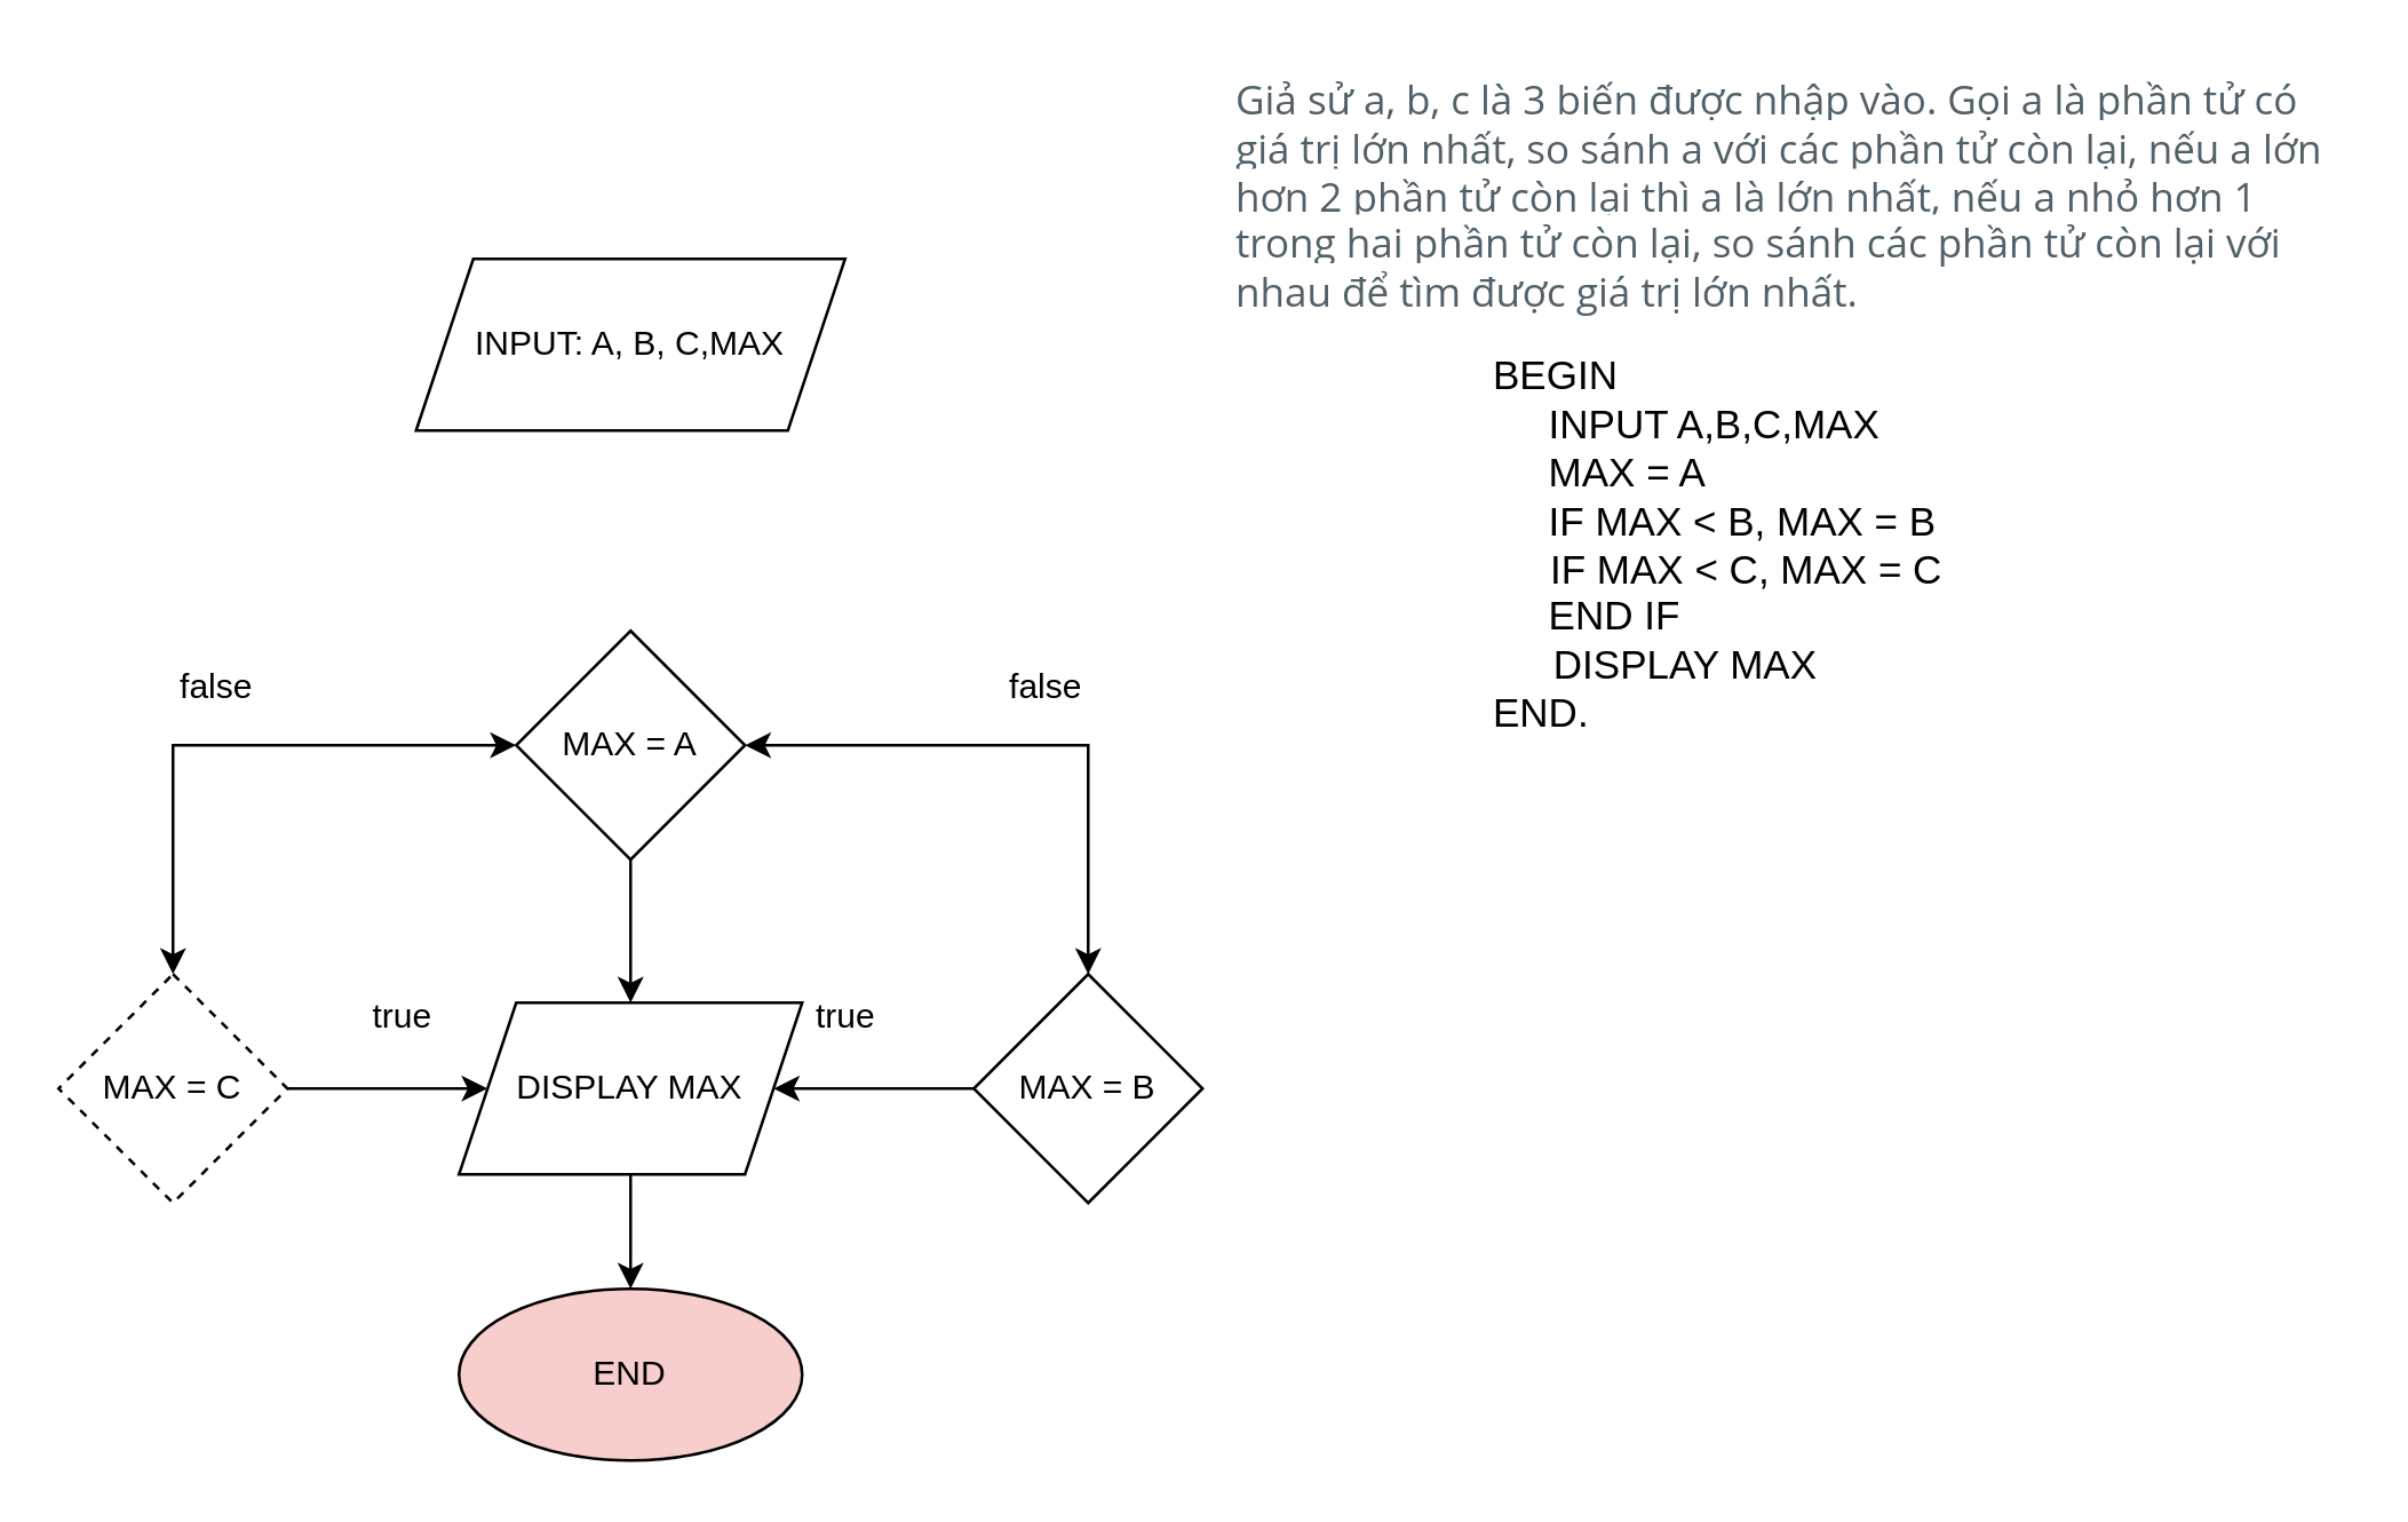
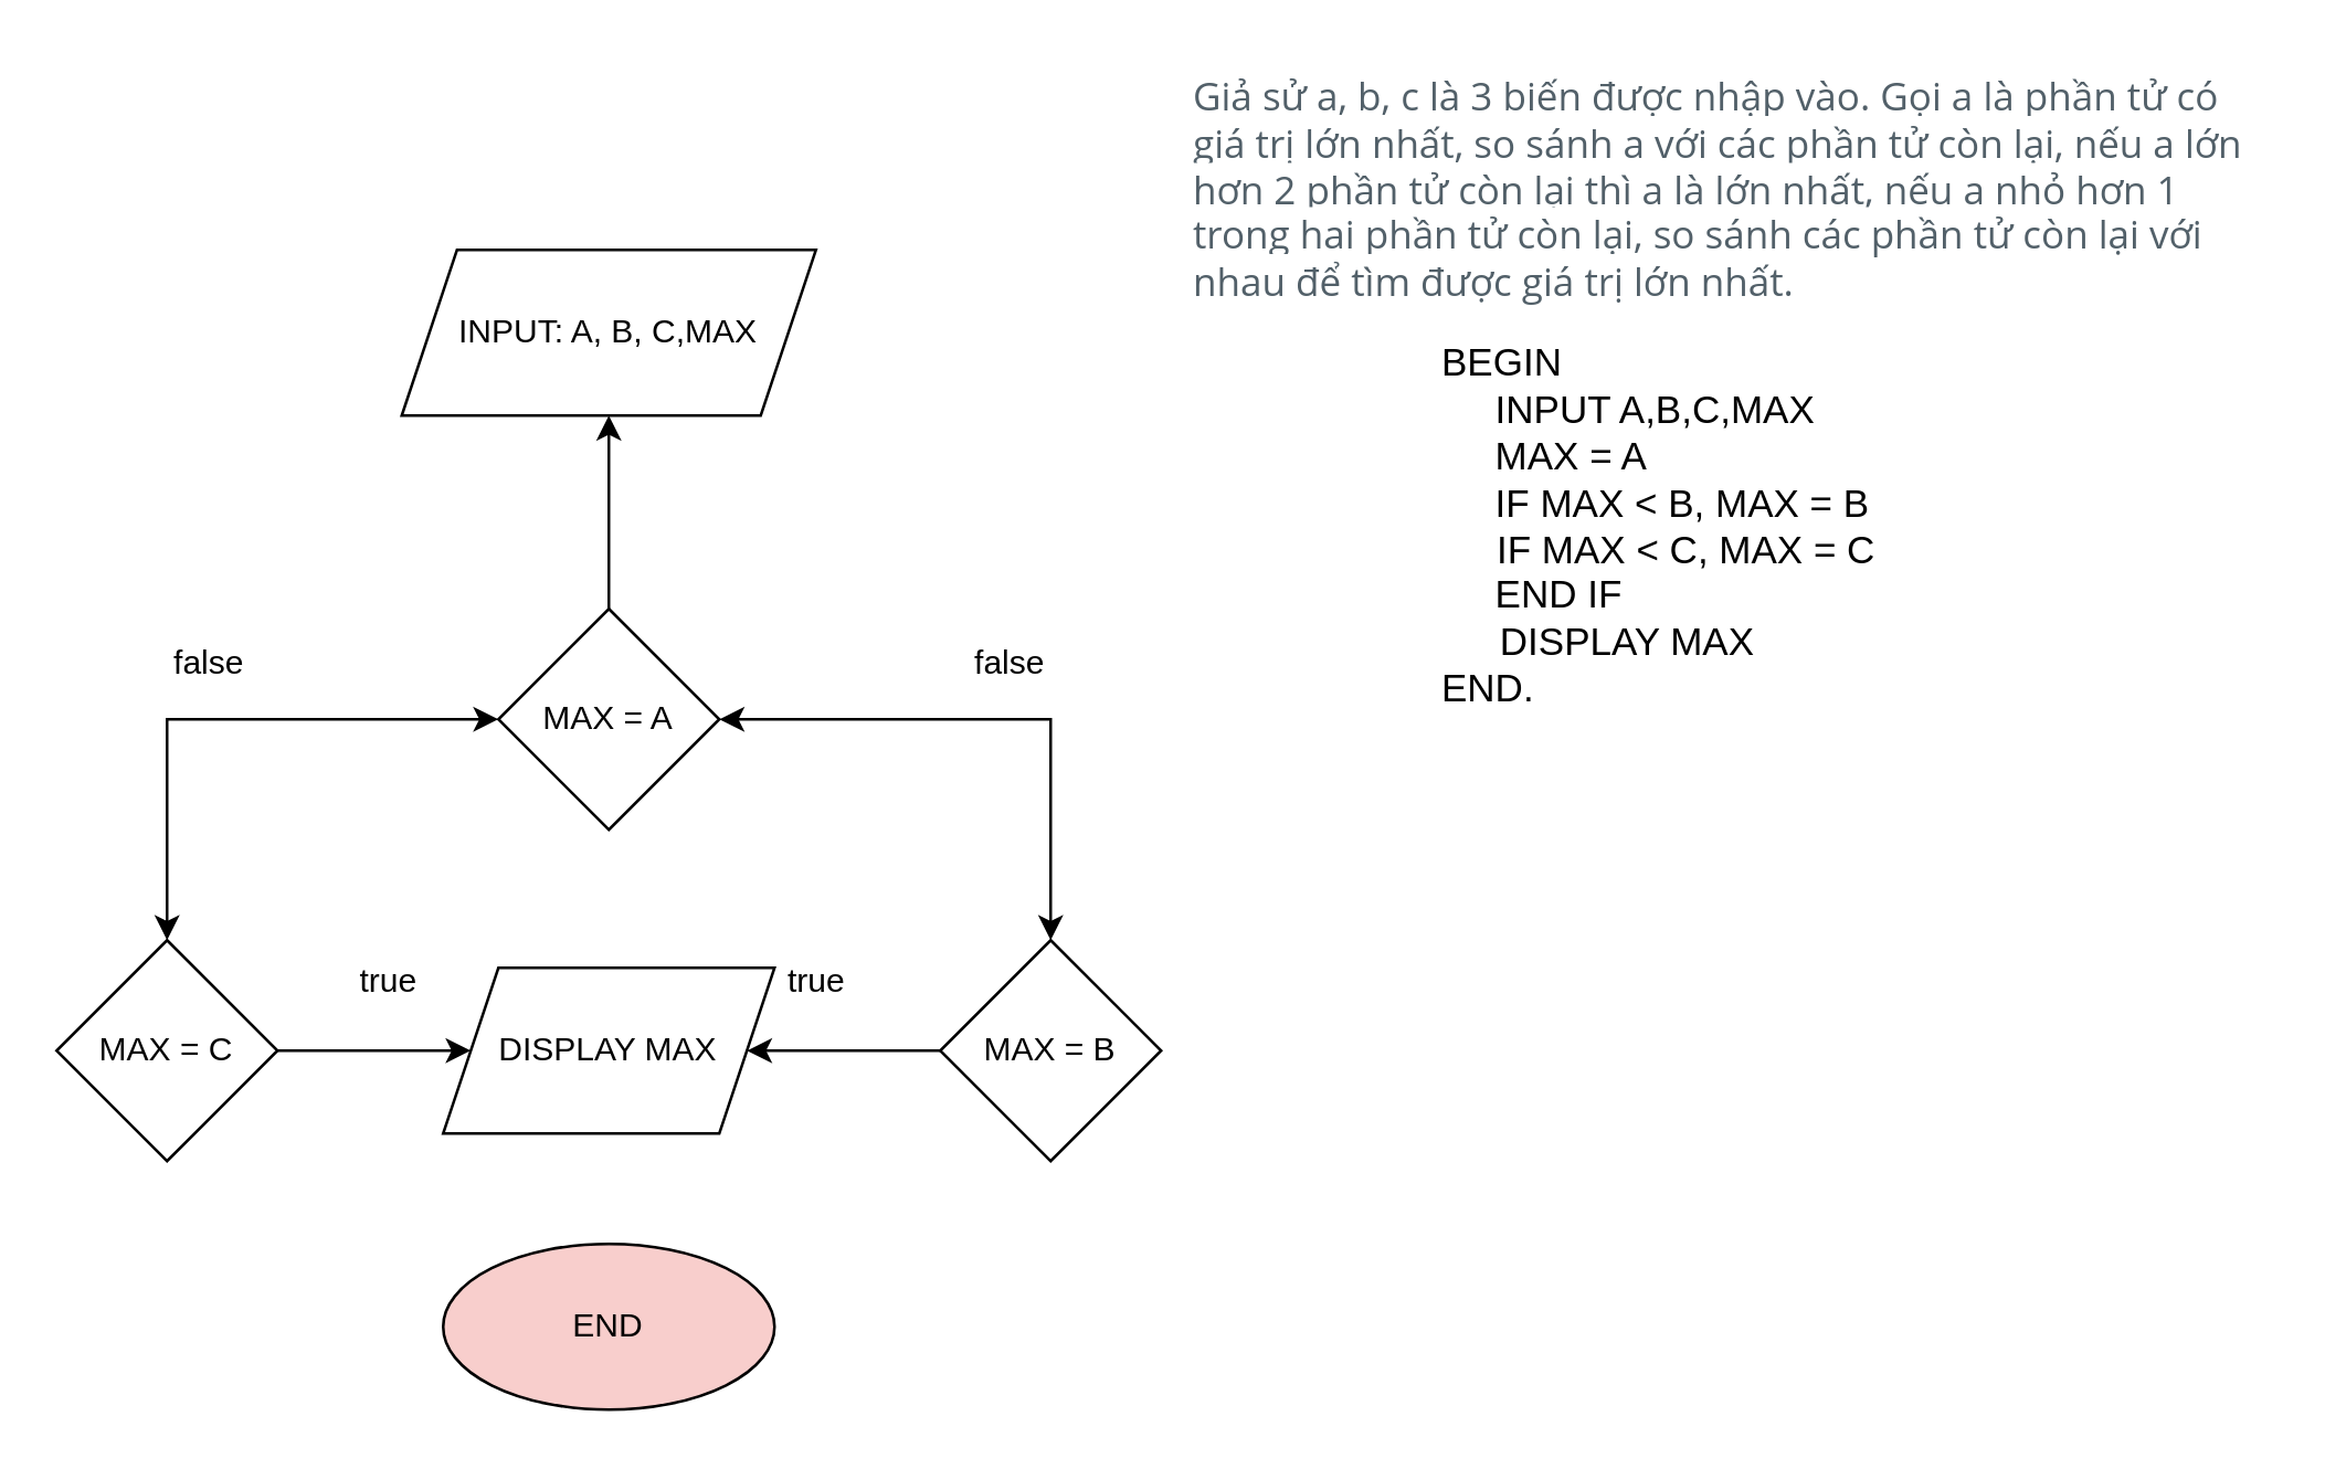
  <mxCell id="0" />
  <mxCell id="1" parent="0" />
  <mxCell id="2" value="INPUT: A, B, C,MAX" style="shape=parallelogram;perimeter=parallelogramPerimeter;whiteSpace=wrap;html=1;fixedSize=1;" vertex="1" parent="1"><mxGeometry x="145" y="90" width="150" height="60" as="geometry" /></mxCell>
- <mxCell id="3" value="" style="edgeStyle=orthogonalEdgeStyle;rounded=0;orthogonalLoop=1;jettySize=auto;html=1;" edge="1" parent="1" source="4" target="8"><mxGeometry relative="1" as="geometry" /></mxCell>
+ <mxCell id="3" value="" style="edgeStyle=orthogonalEdgeStyle;rounded=0;orthogonalLoop=1;jettySize=auto;html=1;" edge="1" parent="1" source="4" target="2"><mxGeometry relative="1" as="geometry" /></mxCell>
  <mxCell id="4" value="MAX = A" style="rhombus;whiteSpace=wrap;html=1;" vertex="1" parent="1"><mxGeometry x="180" y="220" width="80" height="80" as="geometry" /></mxCell>
  <mxCell id="5" value="" style="edgeStyle=orthogonalEdgeStyle;rounded=0;orthogonalLoop=1;jettySize=auto;html=1;exitX=0;exitY=0.5;exitDx=0;exitDy=0;" edge="1" parent="1" source="14" target="8"><mxGeometry relative="1" as="geometry"><mxPoint x="330" y="380" as="sourcePoint" /></mxGeometry></mxCell>
  <mxCell id="6" value="false" style="text;html=1;align=center;verticalAlign=middle;resizable=0;points=[];autosize=1;strokeColor=none;fillColor=none;" vertex="1" parent="1"><mxGeometry x="340" y="225" width="50" height="30" as="geometry" /></mxCell>
- <mxCell id="7" value="" style="edgeStyle=orthogonalEdgeStyle;rounded=0;orthogonalLoop=1;jettySize=auto;html=1;" edge="1" parent="1" source="8" target="17"><mxGeometry relative="1" as="geometry" /></mxCell>
  <mxCell id="8" value="DISPLAY MAX" style="shape=parallelogram;perimeter=parallelogramPerimeter;whiteSpace=wrap;html=1;fixedSize=1;" vertex="1" parent="1"><mxGeometry x="160" y="350" width="120" height="60" as="geometry" /></mxCell>
  <mxCell id="9" value="" style="edgeStyle=orthogonalEdgeStyle;rounded=0;orthogonalLoop=1;jettySize=auto;html=1;exitX=1;exitY=0.5;exitDx=0;exitDy=0;" edge="1" parent="1" source="13" target="8"><mxGeometry relative="1" as="geometry"><mxPoint x="110" y="370" as="sourcePoint" /></mxGeometry></mxCell>
  <mxCell id="10" value="false" style="text;html=1;align=center;verticalAlign=middle;resizable=0;points=[];autosize=1;strokeColor=none;fillColor=none;" vertex="1" parent="1"><mxGeometry x="50" y="225" width="50" height="30" as="geometry" /></mxCell>
  <mxCell id="11" value="true" style="text;html=1;align=center;verticalAlign=middle;resizable=0;points=[];autosize=1;strokeColor=none;fillColor=none;" vertex="1" parent="1"><mxGeometry x="120" y="340" width="40" height="30" as="geometry" /></mxCell>
  <mxCell id="12" value="true" style="text;html=1;align=center;verticalAlign=middle;resizable=0;points=[];autosize=1;strokeColor=none;fillColor=none;" vertex="1" parent="1"><mxGeometry x="275" y="340" width="40" height="30" as="geometry" /></mxCell>
- <mxCell id="13" value="MAX = C" style="rhombus;whiteSpace=wrap;html=1;dashed=1;" vertex="1" parent="1"><mxGeometry x="20" y="340" width="80" height="80" as="geometry" /></mxCell>
+ <mxCell id="13" value="MAX = C" style="rhombus;whiteSpace=wrap;html=1;" vertex="1" parent="1"><mxGeometry x="20" y="340" width="80" height="80" as="geometry" /></mxCell>
  <mxCell id="14" value="MAX = B" style="rhombus;whiteSpace=wrap;html=1;" vertex="1" parent="1"><mxGeometry x="340" y="340" width="80" height="80" as="geometry" /></mxCell>
  <mxCell id="15" value="" style="endArrow=classic;startArrow=classic;html=1;rounded=0;exitX=0;exitY=0.5;exitDx=0;exitDy=0;entryX=0.5;entryY=0;entryDx=0;entryDy=0;" edge="1" parent="1" source="4" target="13"><mxGeometry width="50" height="50" relative="1" as="geometry"><mxPoint x="60" y="330" as="sourcePoint" /><mxPoint x="110" y="280" as="targetPoint" /><Array as="points"><mxPoint x="60" y="260" /></Array></mxGeometry></mxCell>
  <mxCell id="16" value="" style="endArrow=classic;startArrow=classic;html=1;rounded=0;entryX=1;entryY=0.5;entryDx=0;entryDy=0;exitX=0.5;exitY=0;exitDx=0;exitDy=0;" edge="1" parent="1" source="14" target="4"><mxGeometry width="50" height="50" relative="1" as="geometry"><mxPoint x="330" y="340" as="sourcePoint" /><mxPoint x="380" y="260" as="targetPoint" /><Array as="points"><mxPoint x="380" y="260" /></Array></mxGeometry></mxCell>
  <mxCell id="17" value="END" style="ellipse;whiteSpace=wrap;html=1;fillColor=#f8cecc;" vertex="1" parent="1"><mxGeometry x="160" y="450" width="120" height="60" as="geometry" /></mxCell>
  <mxCell id="18" value="&lt;span style=&quot;color: rgb(82, 96, 105); font-family: &amp;quot;Open Sans&amp;quot;, sans-serif; font-size: 14px; font-style: normal; font-variant-ligatures: normal; font-variant-caps: normal; font-weight: 400; letter-spacing: normal; orphans: 2; text-align: left; text-indent: 0px; text-transform: none; white-space: normal; widows: 2; word-spacing: 0px; -webkit-text-stroke-width: 0px; background-color: rgb(255, 255, 255); text-decoration-thickness: initial; text-decoration-style: initial; text-decoration-color: initial; display: inline !important; float: none;&quot;&gt;Giả sử a, b, c là 3 biến được nhập vào. Gọi a là phần tử có giá trị lớn nhất, so sánh a với các phần tử còn lại, nếu a lớn hơn 2 phần tử còn lại thì a là lớn nhất, nếu a nhỏ hơn 1 trong hai phần tử còn lại, so sánh các phần tử còn lại với nhau để tìm được giá trị lớn nhất.&lt;/span&gt;" style="text;whiteSpace=wrap;html=1;" vertex="1" parent="1"><mxGeometry x="430" y="20" width="390" height="90" as="geometry" /></mxCell>
  <mxCell id="19" value="&lt;font style=&quot;&quot;&gt;&lt;span style=&quot;font-size: 14px;&quot;&gt;BEGIN&lt;/span&gt;&lt;br&gt;&lt;span style=&quot;font-size: 14px;&quot;&gt;&amp;nbsp; &amp;nbsp; &amp;nbsp;INPUT A,B,C,MAX&lt;/span&gt;&lt;br&gt;&lt;span style=&quot;font-size: 14px;&quot;&gt;&amp;nbsp; &amp;nbsp; &amp;nbsp;MAX = A&lt;/span&gt;&lt;br&gt;&lt;span style=&quot;font-size: 14px;&quot;&gt;&amp;nbsp; &amp;nbsp; &amp;nbsp;IF MAX &amp;lt; B, MAX = B&lt;br&gt;&lt;/span&gt;&amp;nbsp; &amp;nbsp; &amp;nbsp; &lt;font style=&quot;font-size: 14px;&quot;&gt;IF MAX &amp;lt; C, MAX = C&lt;br&gt;&amp;nbsp; &amp;nbsp; &amp;nbsp;END IF&lt;br&gt;&lt;/font&gt;&amp;nbsp; &amp;nbsp; &lt;font style=&quot;font-size: 14px;&quot;&gt;&amp;nbsp; DISPLAY MAX&lt;br&gt;END.&lt;/font&gt;&lt;br&gt;&lt;/font&gt;" style="text;html=1;align=left;verticalAlign=middle;resizable=0;points=[];autosize=1;strokeColor=none;fillColor=none;" vertex="1" parent="1"><mxGeometry x="520" y="115" width="180" height="150" as="geometry" /></mxCell>
